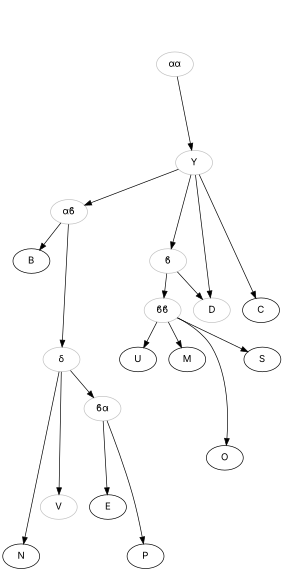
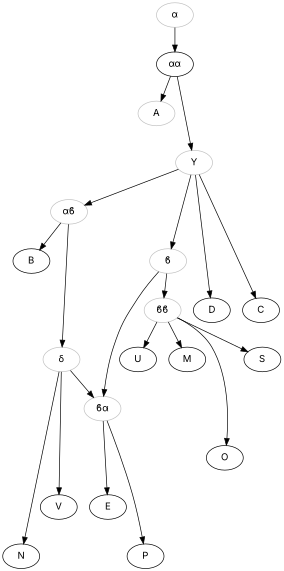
  digraph {
    fontname=Inter
    splines=true
    style=invis
    node [fontname=Inter]
    edge [fontname=Inter]
-   n2 [color=grey label="αα"]
+   n1 [color=grey label="α"]
+   n2 [color=black label="αα"]
+   n3 [color=grey label=A]
    n4 [color=grey label=Y]
    n5 [color=grey label="αϐ"]
    n6 [color=black label=B]
    n7 [color=grey label="δ"]
    n8 [label=C]
-   n9 [label=D color=grey]
+   n9 [label=D]
    n10 [color=grey label="ϐ"]
    n11 [color=grey label="ϐα"]
    n12 [label=N]
-   n13 [label=V color=grey]
+   n13 [label=V]
    n14 [color=grey label="ϐϐ"]
    n15 [label=M]
    n16 [label=O]
    n17 [label=S]
    n18 [label=U]
    n19 [label=P]
    E
+   n1 -> n2
+   n2 -> n3
    n2 -> n4 [minlen=2]
    n4 -> n5
    n4 -> n8 [minlen=3]
    n4 -> n9 [minlen=3]
    n4 -> n10
    n5 -> n6
    n5 -> n7 [minlen=3]
    n7 -> n11
    n7 -> n12 [minlen=4]
    n7 -> n13 [minlen=3]
-   n10 -> n9
+   n10 -> n11
    n10 -> n14
    n11 -> n19 [minlen=3]
    n11 -> E [minlen=2]
    n14 -> n15
    n14 -> n16 [minlen=3]
    n14 -> n17
    n14 -> n18
  }
